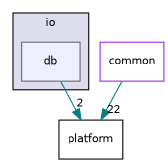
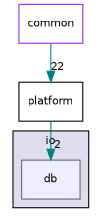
  digraph {
    compound=true
    node [fillcolor=white fontname=Helvetica fontsize=10 shape=box style=filled]
    edge [color=teal labeldistance=1.5 labelfontname=Helvetica labelfontsize=10]
    n1 [color=gray40 fillcolor="#eeeeff" label=db pencolor=black]
    n2 [color=black label=platform]
    n3 [color=purple label=common]
    subgraph cluster_1 {
      bgcolor="#ddddee"
      fontname=Helvetica
      fontsize=10
      label=io
      pencolor=black
      n1
    }
-   n1 -> n2 [headlabel=2]
+   n2 -> n1 [headlabel=2]
    n3 -> n2 [headlabel=22]
  }
